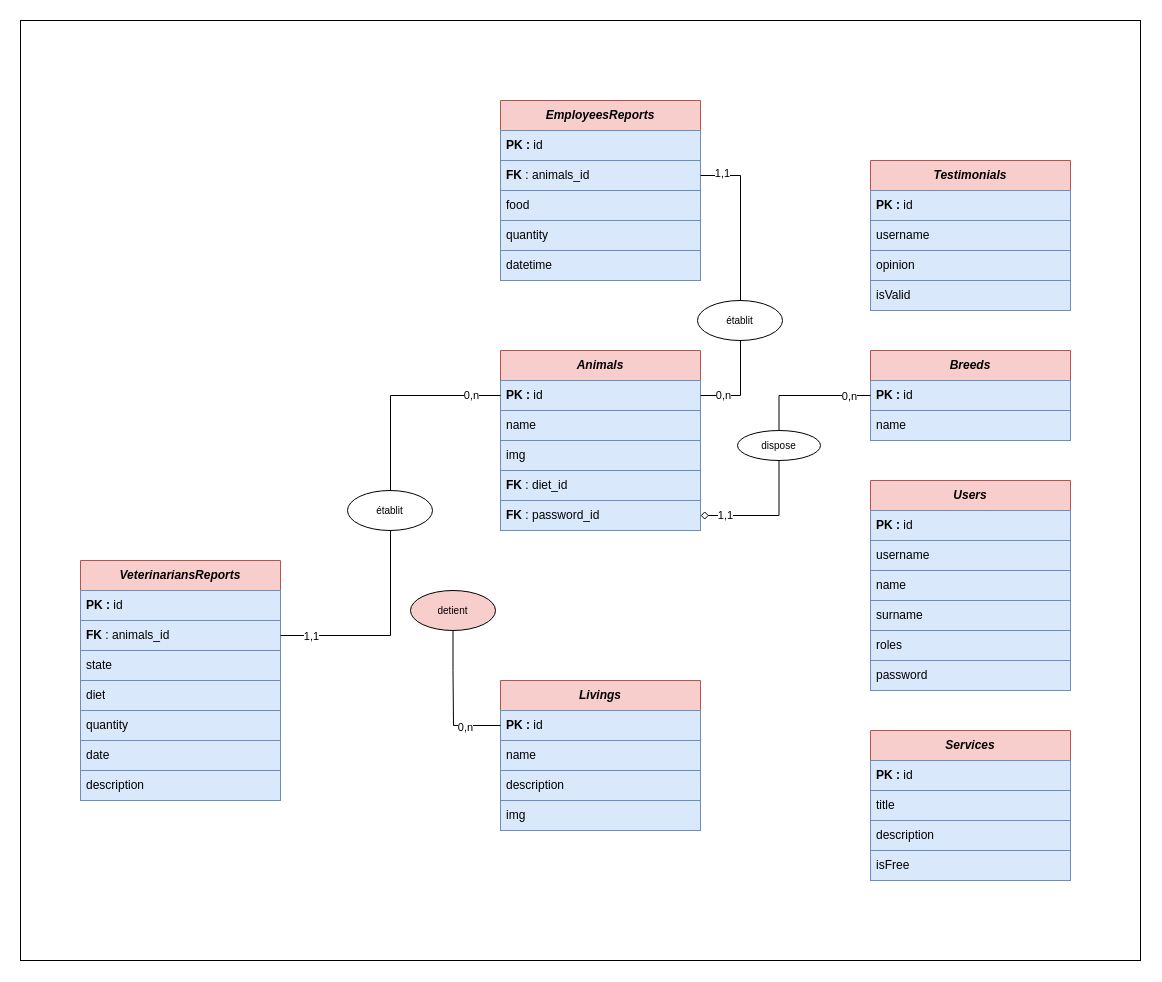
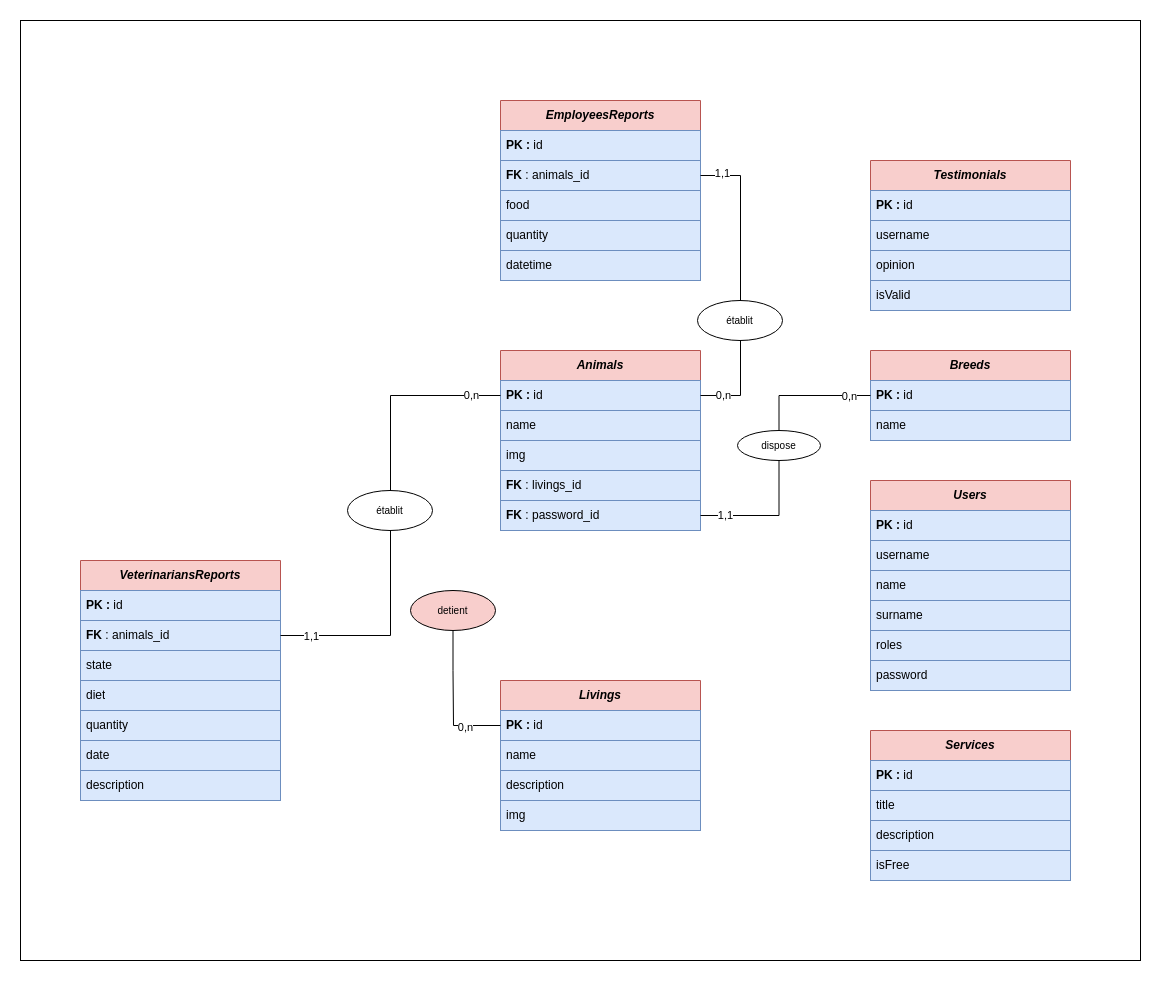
  <mxCell id="0" />
  <mxCell id="1" parent="0" />
  <mxCell id="2" value="" style="whiteSpace=wrap;html=1;" vertex="1" parent="1"><mxGeometry x="20" y="20" width="1120" height="940" as="geometry" /></mxCell>
  <mxCell id="3" value="&lt;b&gt;&lt;i&gt;Users&lt;/i&gt;&lt;/b&gt;" style="swimlane;fontStyle=0;childLayout=stackLayout;horizontal=1;startSize=30;horizontalStack=0;resizeParent=1;resizeParentMax=0;resizeLast=0;collapsible=1;marginBottom=0;whiteSpace=wrap;html=1;fillColor=#f8cecc;strokeColor=#b85450;" parent="1" vertex="1"><mxGeometry x="870" y="480" width="200" height="210" as="geometry" /></mxCell>
  <mxCell id="4" value="&lt;b&gt;PK :&lt;/b&gt; id" style="text;strokeColor=#6c8ebf;fillColor=#dae8fc;align=left;verticalAlign=middle;spacingLeft=4;spacingRight=4;overflow=hidden;points=[[0,0.5],[1,0.5]];portConstraint=eastwest;rotatable=0;whiteSpace=wrap;html=1;" parent="3" vertex="1"><mxGeometry y="30" width="200" height="30" as="geometry" /></mxCell>
  <mxCell id="5" value="username" style="text;strokeColor=#6c8ebf;fillColor=#dae8fc;align=left;verticalAlign=middle;spacingLeft=4;spacingRight=4;overflow=hidden;points=[[0,0.5],[1,0.5]];portConstraint=eastwest;rotatable=0;whiteSpace=wrap;html=1;" parent="3" vertex="1"><mxGeometry y="60" width="200" height="30" as="geometry" /></mxCell>
  <mxCell id="6" value="name" style="text;strokeColor=#6c8ebf;fillColor=#dae8fc;align=left;verticalAlign=middle;spacingLeft=4;spacingRight=4;overflow=hidden;points=[[0,0.5],[1,0.5]];portConstraint=eastwest;rotatable=0;whiteSpace=wrap;html=1;" parent="3" vertex="1"><mxGeometry y="90" width="200" height="30" as="geometry" /></mxCell>
  <mxCell id="7" value="surname" style="text;strokeColor=#6c8ebf;fillColor=#dae8fc;align=left;verticalAlign=middle;spacingLeft=4;spacingRight=4;overflow=hidden;points=[[0,0.5],[1,0.5]];portConstraint=eastwest;rotatable=0;whiteSpace=wrap;html=1;" parent="3" vertex="1"><mxGeometry y="120" width="200" height="30" as="geometry" /></mxCell>
  <mxCell id="8" value="roles" style="text;strokeColor=#6c8ebf;fillColor=#dae8fc;align=left;verticalAlign=middle;spacingLeft=4;spacingRight=4;overflow=hidden;points=[[0,0.5],[1,0.5]];portConstraint=eastwest;rotatable=0;whiteSpace=wrap;html=1;" parent="3" vertex="1"><mxGeometry y="150" width="200" height="30" as="geometry" /></mxCell>
  <mxCell id="9" value="password" style="text;strokeColor=#6c8ebf;fillColor=#dae8fc;align=left;verticalAlign=middle;spacingLeft=4;spacingRight=4;overflow=hidden;points=[[0,0.5],[1,0.5]];portConstraint=eastwest;rotatable=0;whiteSpace=wrap;html=1;" parent="3" vertex="1"><mxGeometry y="180" width="200" height="30" as="geometry" /></mxCell>
  <mxCell id="10" value="&lt;b&gt;&lt;i&gt;Services&lt;/i&gt;&lt;/b&gt;" style="swimlane;fontStyle=0;childLayout=stackLayout;horizontal=1;startSize=30;horizontalStack=0;resizeParent=1;resizeParentMax=0;resizeLast=0;collapsible=1;marginBottom=0;whiteSpace=wrap;html=1;fillColor=#f8cecc;strokeColor=#b85450;" parent="1" vertex="1"><mxGeometry x="870" y="730" width="200" height="150" as="geometry" /></mxCell>
  <mxCell id="11" value="&lt;b&gt;PK :&lt;/b&gt; id" style="text;strokeColor=#6c8ebf;fillColor=#dae8fc;align=left;verticalAlign=middle;spacingLeft=4;spacingRight=4;overflow=hidden;points=[[0,0.5],[1,0.5]];portConstraint=eastwest;rotatable=0;whiteSpace=wrap;html=1;" parent="10" vertex="1"><mxGeometry y="30" width="200" height="30" as="geometry" /></mxCell>
  <mxCell id="12" value="title" style="text;strokeColor=#6c8ebf;fillColor=#dae8fc;align=left;verticalAlign=middle;spacingLeft=4;spacingRight=4;overflow=hidden;points=[[0,0.5],[1,0.5]];portConstraint=eastwest;rotatable=0;whiteSpace=wrap;html=1;" parent="10" vertex="1"><mxGeometry y="60" width="200" height="30" as="geometry" /></mxCell>
  <mxCell id="13" value="description" style="text;strokeColor=#6c8ebf;fillColor=#dae8fc;align=left;verticalAlign=middle;spacingLeft=4;spacingRight=4;overflow=hidden;points=[[0,0.5],[1,0.5]];portConstraint=eastwest;rotatable=0;whiteSpace=wrap;html=1;" parent="10" vertex="1"><mxGeometry y="90" width="200" height="30" as="geometry" /></mxCell>
  <mxCell id="14" value="isFree" style="text;strokeColor=#6c8ebf;fillColor=#dae8fc;align=left;verticalAlign=middle;spacingLeft=4;spacingRight=4;overflow=hidden;points=[[0,0.5],[1,0.5]];portConstraint=eastwest;rotatable=0;whiteSpace=wrap;html=1;" parent="10" vertex="1"><mxGeometry y="120" width="200" height="30" as="geometry" /></mxCell>
  <mxCell id="15" value="&lt;b&gt;&lt;i&gt;Testimonials&lt;/i&gt;&lt;/b&gt;" style="swimlane;fontStyle=0;childLayout=stackLayout;horizontal=1;startSize=30;horizontalStack=0;resizeParent=1;resizeParentMax=0;resizeLast=0;collapsible=1;marginBottom=0;whiteSpace=wrap;html=1;fillColor=#f8cecc;strokeColor=#b85450;" parent="1" vertex="1"><mxGeometry x="870" y="160" width="200" height="150" as="geometry" /></mxCell>
  <mxCell id="16" value="&lt;b&gt;PK :&lt;/b&gt; id" style="text;strokeColor=#6c8ebf;fillColor=#dae8fc;align=left;verticalAlign=middle;spacingLeft=4;spacingRight=4;overflow=hidden;points=[[0,0.5],[1,0.5]];portConstraint=eastwest;rotatable=0;whiteSpace=wrap;html=1;" parent="15" vertex="1"><mxGeometry y="30" width="200" height="30" as="geometry" /></mxCell>
  <mxCell id="17" value="username" style="text;strokeColor=#6c8ebf;fillColor=#dae8fc;align=left;verticalAlign=middle;spacingLeft=4;spacingRight=4;overflow=hidden;points=[[0,0.5],[1,0.5]];portConstraint=eastwest;rotatable=0;whiteSpace=wrap;html=1;" parent="15" vertex="1"><mxGeometry y="60" width="200" height="30" as="geometry" /></mxCell>
  <mxCell id="18" value="opinion" style="text;strokeColor=#6c8ebf;fillColor=#dae8fc;align=left;verticalAlign=middle;spacingLeft=4;spacingRight=4;overflow=hidden;points=[[0,0.5],[1,0.5]];portConstraint=eastwest;rotatable=0;whiteSpace=wrap;html=1;" parent="15" vertex="1"><mxGeometry y="90" width="200" height="30" as="geometry" /></mxCell>
  <mxCell id="19" value="isValid" style="text;strokeColor=#6c8ebf;fillColor=#dae8fc;align=left;verticalAlign=middle;spacingLeft=4;spacingRight=4;overflow=hidden;points=[[0,0.5],[1,0.5]];portConstraint=eastwest;rotatable=0;whiteSpace=wrap;html=1;" parent="15" vertex="1"><mxGeometry y="120" width="200" height="30" as="geometry" /></mxCell>
  <mxCell id="20" value="&lt;b&gt;&lt;i&gt;Animals&lt;/i&gt;&lt;/b&gt;" style="swimlane;fontStyle=0;childLayout=stackLayout;horizontal=1;startSize=30;horizontalStack=0;resizeParent=1;resizeParentMax=0;resizeLast=0;collapsible=1;marginBottom=0;whiteSpace=wrap;html=1;fillColor=#f8cecc;strokeColor=#b85450;" parent="1" vertex="1"><mxGeometry x="500" y="350" width="200" height="180" as="geometry" /></mxCell>
  <mxCell id="21" value="&lt;b&gt;PK :&lt;/b&gt; id" style="text;strokeColor=#6c8ebf;fillColor=#dae8fc;align=left;verticalAlign=middle;spacingLeft=4;spacingRight=4;overflow=hidden;points=[[0,0.5],[1,0.5]];portConstraint=eastwest;rotatable=0;whiteSpace=wrap;html=1;" parent="20" vertex="1"><mxGeometry y="30" width="200" height="30" as="geometry" /></mxCell>
  <mxCell id="22" value="name" style="text;strokeColor=#6c8ebf;fillColor=#dae8fc;align=left;verticalAlign=middle;spacingLeft=4;spacingRight=4;overflow=hidden;points=[[0,0.5],[1,0.5]];portConstraint=eastwest;rotatable=0;whiteSpace=wrap;html=1;" parent="20" vertex="1"><mxGeometry y="60" width="200" height="30" as="geometry" /></mxCell>
  <mxCell id="23" value="img" style="text;strokeColor=#6c8ebf;fillColor=#dae8fc;align=left;verticalAlign=middle;spacingLeft=4;spacingRight=4;overflow=hidden;points=[[0,0.5],[1,0.5]];portConstraint=eastwest;rotatable=0;whiteSpace=wrap;html=1;" parent="20" vertex="1"><mxGeometry y="90" width="200" height="30" as="geometry" /></mxCell>
- <mxCell id="24" value="&lt;b&gt;FK &lt;/b&gt;: diet_id" style="text;strokeColor=#6c8ebf;fillColor=#dae8fc;align=left;verticalAlign=middle;spacingLeft=4;spacingRight=4;overflow=hidden;points=[[0,0.5],[1,0.5]];portConstraint=eastwest;rotatable=0;whiteSpace=wrap;html=1;" parent="20" vertex="1"><mxGeometry y="120" width="200" height="30" as="geometry" /></mxCell>
+ <mxCell id="24" value="&lt;b&gt;FK &lt;/b&gt;: livings_id" style="text;strokeColor=#6c8ebf;fillColor=#dae8fc;align=left;verticalAlign=middle;spacingLeft=4;spacingRight=4;overflow=hidden;points=[[0,0.5],[1,0.5]];portConstraint=eastwest;rotatable=0;whiteSpace=wrap;html=1;" parent="20" vertex="1"><mxGeometry y="120" width="200" height="30" as="geometry" /></mxCell>
  <mxCell id="25" value="&lt;b&gt;FK&lt;/b&gt; : password_id" style="text;strokeColor=#6c8ebf;fillColor=#dae8fc;align=left;verticalAlign=middle;spacingLeft=4;spacingRight=4;overflow=hidden;points=[[0,0.5],[1,0.5]];portConstraint=eastwest;rotatable=0;whiteSpace=wrap;html=1;" parent="20" vertex="1"><mxGeometry y="150" width="200" height="30" as="geometry" /></mxCell>
  <mxCell id="26" value="&lt;b&gt;&lt;i&gt;Breeds&lt;/i&gt;&lt;/b&gt;" style="swimlane;fontStyle=0;childLayout=stackLayout;horizontal=1;startSize=30;horizontalStack=0;resizeParent=1;resizeParentMax=0;resizeLast=0;collapsible=1;marginBottom=0;whiteSpace=wrap;html=1;fillColor=#f8cecc;strokeColor=#b85450;" parent="1" vertex="1"><mxGeometry x="870" y="350" width="200" height="90" as="geometry" /></mxCell>
  <mxCell id="27" value="&lt;b&gt;PK :&lt;/b&gt; id" style="text;strokeColor=#6c8ebf;fillColor=#dae8fc;align=left;verticalAlign=middle;spacingLeft=4;spacingRight=4;overflow=hidden;points=[[0,0.5],[1,0.5]];portConstraint=eastwest;rotatable=0;whiteSpace=wrap;html=1;" parent="26" vertex="1"><mxGeometry y="30" width="200" height="30" as="geometry" /></mxCell>
  <mxCell id="28" value="name" style="text;strokeColor=#6c8ebf;fillColor=#dae8fc;align=left;verticalAlign=middle;spacingLeft=4;spacingRight=4;overflow=hidden;points=[[0,0.5],[1,0.5]];portConstraint=eastwest;rotatable=0;whiteSpace=wrap;html=1;" parent="26" vertex="1"><mxGeometry y="60" width="200" height="30" as="geometry" /></mxCell>
  <mxCell id="29" value="&lt;b&gt;&lt;i&gt;Livings&lt;/i&gt;&lt;/b&gt;" style="swimlane;fontStyle=0;childLayout=stackLayout;horizontal=1;startSize=30;horizontalStack=0;resizeParent=1;resizeParentMax=0;resizeLast=0;collapsible=1;marginBottom=0;whiteSpace=wrap;html=1;fillColor=#f8cecc;strokeColor=#b85450;" parent="1" vertex="1"><mxGeometry x="500" y="680" width="200" height="150" as="geometry" /></mxCell>
  <mxCell id="30" value="&lt;b&gt;PK :&lt;/b&gt; id" style="text;strokeColor=#6c8ebf;fillColor=#dae8fc;align=left;verticalAlign=middle;spacingLeft=4;spacingRight=4;overflow=hidden;points=[[0,0.5],[1,0.5]];portConstraint=eastwest;rotatable=0;whiteSpace=wrap;html=1;" parent="29" vertex="1"><mxGeometry y="30" width="200" height="30" as="geometry" /></mxCell>
  <mxCell id="31" value="name" style="text;strokeColor=#6c8ebf;fillColor=#dae8fc;align=left;verticalAlign=middle;spacingLeft=4;spacingRight=4;overflow=hidden;points=[[0,0.5],[1,0.5]];portConstraint=eastwest;rotatable=0;whiteSpace=wrap;html=1;" parent="29" vertex="1"><mxGeometry y="60" width="200" height="30" as="geometry" /></mxCell>
  <mxCell id="32" value="description" style="text;strokeColor=#6c8ebf;fillColor=#dae8fc;align=left;verticalAlign=middle;spacingLeft=4;spacingRight=4;overflow=hidden;points=[[0,0.5],[1,0.5]];portConstraint=eastwest;rotatable=0;whiteSpace=wrap;html=1;" parent="29" vertex="1"><mxGeometry y="90" width="200" height="30" as="geometry" /></mxCell>
  <mxCell id="33" value="img" style="text;strokeColor=#6c8ebf;fillColor=#dae8fc;align=left;verticalAlign=middle;spacingLeft=4;spacingRight=4;overflow=hidden;points=[[0,0.5],[1,0.5]];portConstraint=eastwest;rotatable=0;whiteSpace=wrap;html=1;" parent="29" vertex="1"><mxGeometry y="120" width="200" height="30" as="geometry" /></mxCell>
  <mxCell id="34" value="&lt;b&gt;&lt;i&gt;VeterinariansReports&lt;/i&gt;&lt;/b&gt;" style="swimlane;fontStyle=0;childLayout=stackLayout;horizontal=1;startSize=30;horizontalStack=0;resizeParent=1;resizeParentMax=0;resizeLast=0;collapsible=1;marginBottom=0;whiteSpace=wrap;html=1;fillColor=#f8cecc;strokeColor=#b85450;" parent="1" vertex="1"><mxGeometry x="80" y="560" width="200" height="240" as="geometry" /></mxCell>
  <mxCell id="35" value="&lt;b&gt;PK :&lt;/b&gt; id" style="text;strokeColor=#6c8ebf;fillColor=#dae8fc;align=left;verticalAlign=middle;spacingLeft=4;spacingRight=4;overflow=hidden;points=[[0,0.5],[1,0.5]];portConstraint=eastwest;rotatable=0;whiteSpace=wrap;html=1;" parent="34" vertex="1"><mxGeometry y="30" width="200" height="30" as="geometry" /></mxCell>
  <mxCell id="36" value="&lt;b&gt;FK &lt;/b&gt;: animals_id" style="text;strokeColor=#6c8ebf;fillColor=#dae8fc;align=left;verticalAlign=middle;spacingLeft=4;spacingRight=4;overflow=hidden;points=[[0,0.5],[1,0.5]];portConstraint=eastwest;rotatable=0;whiteSpace=wrap;html=1;" parent="34" vertex="1"><mxGeometry y="60" width="200" height="30" as="geometry" /></mxCell>
  <mxCell id="37" value="state" style="text;strokeColor=#6c8ebf;fillColor=#dae8fc;align=left;verticalAlign=middle;spacingLeft=4;spacingRight=4;overflow=hidden;points=[[0,0.5],[1,0.5]];portConstraint=eastwest;rotatable=0;whiteSpace=wrap;html=1;" parent="34" vertex="1"><mxGeometry y="90" width="200" height="30" as="geometry" /></mxCell>
  <mxCell id="38" value="diet" style="text;strokeColor=#6c8ebf;fillColor=#dae8fc;align=left;verticalAlign=middle;spacingLeft=4;spacingRight=4;overflow=hidden;points=[[0,0.5],[1,0.5]];portConstraint=eastwest;rotatable=0;whiteSpace=wrap;html=1;" parent="34" vertex="1"><mxGeometry y="120" width="200" height="30" as="geometry" /></mxCell>
  <mxCell id="39" value="quantity" style="text;strokeColor=#6c8ebf;fillColor=#dae8fc;align=left;verticalAlign=middle;spacingLeft=4;spacingRight=4;overflow=hidden;points=[[0,0.5],[1,0.5]];portConstraint=eastwest;rotatable=0;whiteSpace=wrap;html=1;" parent="34" vertex="1"><mxGeometry y="150" width="200" height="30" as="geometry" /></mxCell>
  <mxCell id="40" value="date" style="text;strokeColor=#6c8ebf;fillColor=#dae8fc;align=left;verticalAlign=middle;spacingLeft=4;spacingRight=4;overflow=hidden;points=[[0,0.5],[1,0.5]];portConstraint=eastwest;rotatable=0;whiteSpace=wrap;html=1;" parent="34" vertex="1"><mxGeometry y="180" width="200" height="30" as="geometry" /></mxCell>
  <mxCell id="41" value="description" style="text;strokeColor=#6c8ebf;fillColor=#dae8fc;align=left;verticalAlign=middle;spacingLeft=4;spacingRight=4;overflow=hidden;points=[[0,0.5],[1,0.5]];portConstraint=eastwest;rotatable=0;whiteSpace=wrap;html=1;" parent="34" vertex="1"><mxGeometry y="210" width="200" height="30" as="geometry" /></mxCell>
  <mxCell id="42" value="&lt;b&gt;&lt;i&gt;EmployeesReports&lt;/i&gt;&lt;/b&gt;" style="swimlane;fontStyle=0;childLayout=stackLayout;horizontal=1;startSize=30;horizontalStack=0;resizeParent=1;resizeParentMax=0;resizeLast=0;collapsible=1;marginBottom=0;whiteSpace=wrap;html=1;fillColor=#f8cecc;strokeColor=#b85450;" parent="1" vertex="1"><mxGeometry x="500" y="100" width="200" height="180" as="geometry" /></mxCell>
  <mxCell id="43" value="&lt;b&gt;PK :&lt;/b&gt; id" style="text;strokeColor=#6c8ebf;fillColor=#dae8fc;align=left;verticalAlign=middle;spacingLeft=4;spacingRight=4;overflow=hidden;points=[[0,0.5],[1,0.5]];portConstraint=eastwest;rotatable=0;whiteSpace=wrap;html=1;" parent="42" vertex="1"><mxGeometry y="30" width="200" height="30" as="geometry" /></mxCell>
  <mxCell id="44" value="&lt;b&gt;FK &lt;/b&gt;: animals_id" style="text;strokeColor=#6c8ebf;fillColor=#dae8fc;align=left;verticalAlign=middle;spacingLeft=4;spacingRight=4;overflow=hidden;points=[[0,0.5],[1,0.5]];portConstraint=eastwest;rotatable=0;whiteSpace=wrap;html=1;" parent="42" vertex="1"><mxGeometry y="60" width="200" height="30" as="geometry" /></mxCell>
  <mxCell id="45" value="food" style="text;strokeColor=#6c8ebf;fillColor=#dae8fc;align=left;verticalAlign=middle;spacingLeft=4;spacingRight=4;overflow=hidden;points=[[0,0.5],[1,0.5]];portConstraint=eastwest;rotatable=0;whiteSpace=wrap;html=1;" parent="42" vertex="1"><mxGeometry y="90" width="200" height="30" as="geometry" /></mxCell>
  <mxCell id="46" value="quantity" style="text;strokeColor=#6c8ebf;fillColor=#dae8fc;align=left;verticalAlign=middle;spacingLeft=4;spacingRight=4;overflow=hidden;points=[[0,0.5],[1,0.5]];portConstraint=eastwest;rotatable=0;whiteSpace=wrap;html=1;" parent="42" vertex="1"><mxGeometry y="120" width="200" height="30" as="geometry" /></mxCell>
  <mxCell id="47" value="datetime" style="text;strokeColor=#6c8ebf;fillColor=#dae8fc;align=left;verticalAlign=middle;spacingLeft=4;spacingRight=4;overflow=hidden;points=[[0,0.5],[1,0.5]];portConstraint=eastwest;rotatable=0;whiteSpace=wrap;html=1;" parent="42" vertex="1"><mxGeometry y="150" width="200" height="30" as="geometry" /></mxCell>
  <mxCell id="48" style="edgeStyle=orthogonalEdgeStyle;rounded=0;orthogonalLoop=1;jettySize=auto;html=1;exitX=0.5;exitY=1;exitDx=0;exitDy=0;entryX=0;entryY=0.5;entryDx=0;entryDy=0;endArrow=none;endFill=0;" parent="1" source="50" target="30" edge="1"><mxGeometry relative="1" as="geometry"><Array as="points"><mxPoint x="453" y="670" /><mxPoint x="453" y="670" /><mxPoint x="453" y="725" /></Array></mxGeometry></mxCell>
  <mxCell id="49" value="0,n" style="edgeLabel;html=1;align=center;verticalAlign=middle;resizable=0;points=[];" parent="48" vertex="1" connectable="0"><mxGeometry x="0.504" y="-1" relative="1" as="geometry"><mxPoint as="offset" /></mxGeometry></mxCell>
  <mxCell id="50" value="&lt;font style=&quot;font-size: 10px;&quot;&gt;detient&lt;/font&gt;" style="ellipse;whiteSpace=wrap;html=1;fillColor=#f8cecc;" parent="1" vertex="1"><mxGeometry x="410" y="590" width="85" height="40" as="geometry" /></mxCell>
  <mxCell id="51" style="edgeStyle=orthogonalEdgeStyle;rounded=0;orthogonalLoop=1;jettySize=auto;html=1;entryX=0;entryY=0.5;entryDx=0;entryDy=0;endArrow=none;endFill=0;" parent="1" source="55" target="27" edge="1"><mxGeometry relative="1" as="geometry" /></mxCell>
  <mxCell id="52" value="0,n" style="edgeLabel;html=1;align=center;verticalAlign=middle;resizable=0;points=[];" parent="51" vertex="1" connectable="0"><mxGeometry x="0.657" relative="1" as="geometry"><mxPoint as="offset" /></mxGeometry></mxCell>
- <mxCell id="53" style="edgeStyle=orthogonalEdgeStyle;rounded=0;orthogonalLoop=1;jettySize=auto;html=1;exitX=0.5;exitY=1;exitDx=0;exitDy=0;entryX=1;entryY=0.5;entryDx=0;entryDy=0;endArrow=diamond;endFill=0;" parent="1" source="55" target="25" edge="1"><mxGeometry relative="1" as="geometry" /></mxCell>
+ <mxCell id="53" style="edgeStyle=orthogonalEdgeStyle;rounded=0;orthogonalLoop=1;jettySize=auto;html=1;exitX=0.5;exitY=1;exitDx=0;exitDy=0;entryX=1;entryY=0.5;entryDx=0;entryDy=0;endArrow=none;endFill=0;" parent="1" source="55" target="25" edge="1"><mxGeometry relative="1" as="geometry" /></mxCell>
  <mxCell id="54" value="1,1" style="edgeLabel;html=1;align=center;verticalAlign=middle;resizable=0;points=[];" parent="53" vertex="1" connectable="0"><mxGeometry x="0.631" y="-1" relative="1" as="geometry"><mxPoint as="offset" /></mxGeometry></mxCell>
  <mxCell id="55" value="&lt;font style=&quot;font-size: 10px;&quot;&gt;dispose&lt;/font&gt;" style="ellipse;whiteSpace=wrap;html=1;" parent="1" vertex="1"><mxGeometry x="737" y="430" width="83" height="30" as="geometry" /></mxCell>
  <mxCell id="56" style="edgeStyle=orthogonalEdgeStyle;rounded=0;orthogonalLoop=1;jettySize=auto;html=1;entryX=0;entryY=0.5;entryDx=0;entryDy=0;endArrow=none;endFill=0;" parent="1" source="36" target="21" edge="1"><mxGeometry relative="1" as="geometry" /></mxCell>
  <mxCell id="57" value="1,1" style="edgeLabel;html=1;align=center;verticalAlign=middle;resizable=0;points=[];" parent="56" vertex="1" connectable="0"><mxGeometry x="-0.868" relative="1" as="geometry"><mxPoint as="offset" /></mxGeometry></mxCell>
  <mxCell id="58" value="0,n" style="edgeLabel;html=1;align=center;verticalAlign=middle;resizable=0;points=[];" parent="56" vertex="1" connectable="0"><mxGeometry x="0.93" y="1" relative="1" as="geometry"><mxPoint x="-14" as="offset" /></mxGeometry></mxCell>
  <mxCell id="59" value="&lt;span style=&quot;font-size: 10px;&quot;&gt;établit&lt;/span&gt;" style="ellipse;whiteSpace=wrap;html=1;" parent="1" vertex="1"><mxGeometry x="347" y="490" width="85" height="40" as="geometry" /></mxCell>
  <mxCell id="60" style="edgeStyle=orthogonalEdgeStyle;rounded=0;orthogonalLoop=1;jettySize=auto;html=1;exitX=1;exitY=0.5;exitDx=0;exitDy=0;entryX=1;entryY=0.5;entryDx=0;entryDy=0;endArrow=none;endFill=0;" parent="1" source="44" target="21" edge="1"><mxGeometry relative="1" as="geometry"><Array as="points"><mxPoint x="740" y="175" /><mxPoint x="740" y="395" /></Array></mxGeometry></mxCell>
  <mxCell id="61" value="1,1" style="edgeLabel;html=1;align=center;verticalAlign=middle;resizable=0;points=[];" parent="60" vertex="1" connectable="0"><mxGeometry x="-0.858" y="3" relative="1" as="geometry"><mxPoint as="offset" /></mxGeometry></mxCell>
  <mxCell id="62" value="0,n" style="edgeLabel;html=1;align=center;verticalAlign=middle;resizable=0;points=[];" parent="60" vertex="1" connectable="0"><mxGeometry x="0.856" y="-1" relative="1" as="geometry"><mxPoint as="offset" /></mxGeometry></mxCell>
  <mxCell id="63" value="&lt;span style=&quot;font-size: 10px;&quot;&gt;établit&lt;/span&gt;" style="ellipse;whiteSpace=wrap;html=1;" parent="1" vertex="1"><mxGeometry x="697" y="300" width="85" height="40" as="geometry" /></mxCell>
